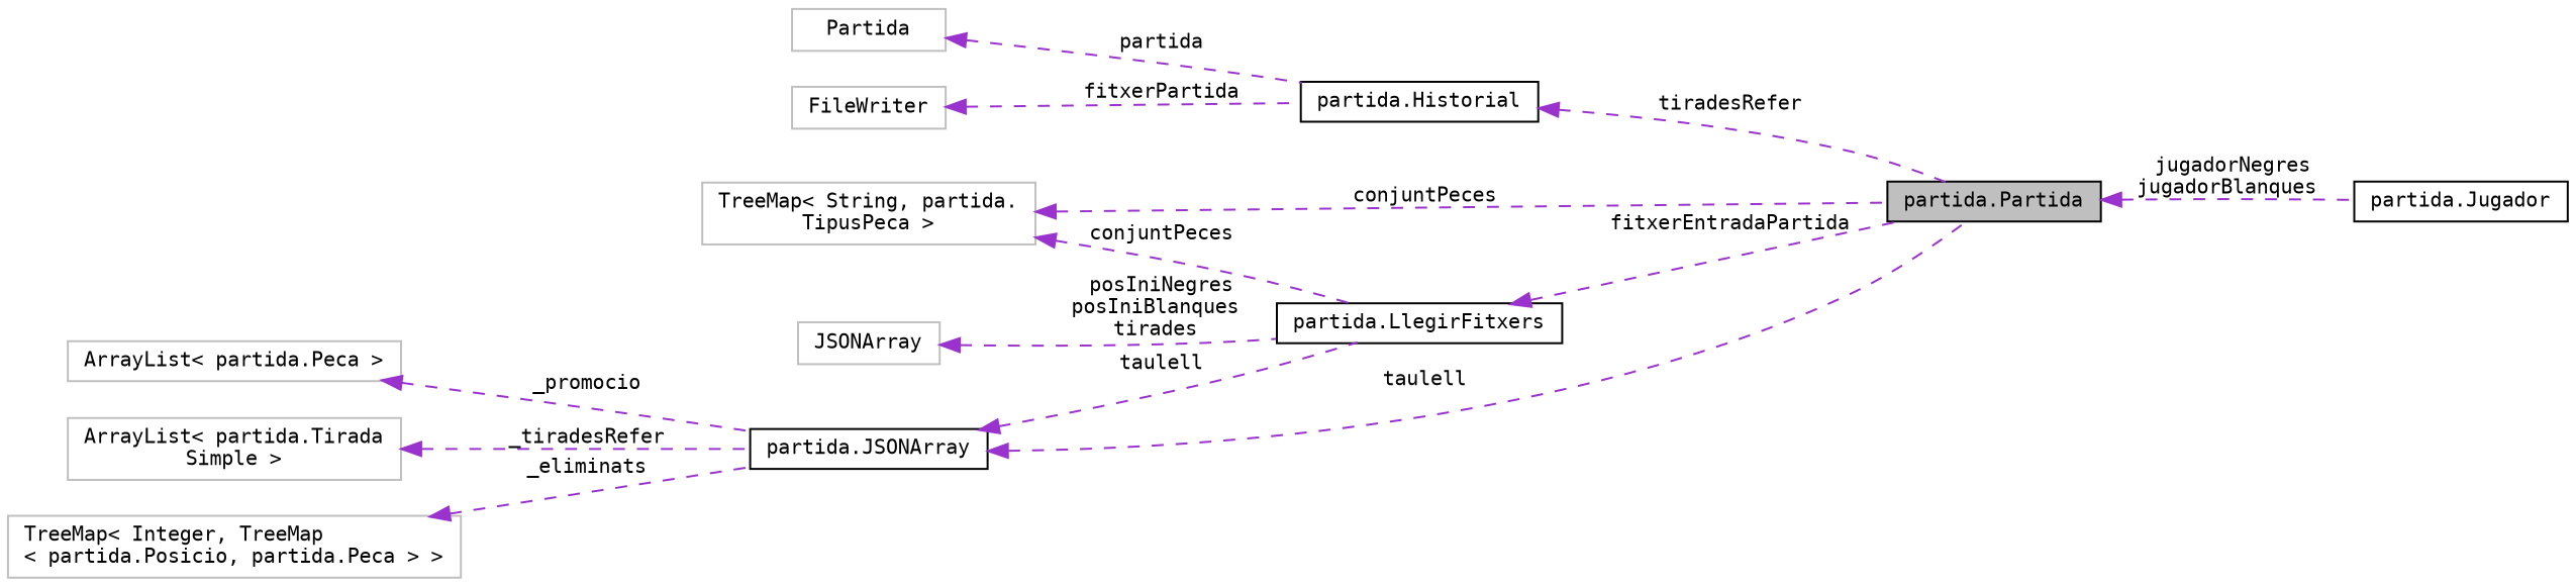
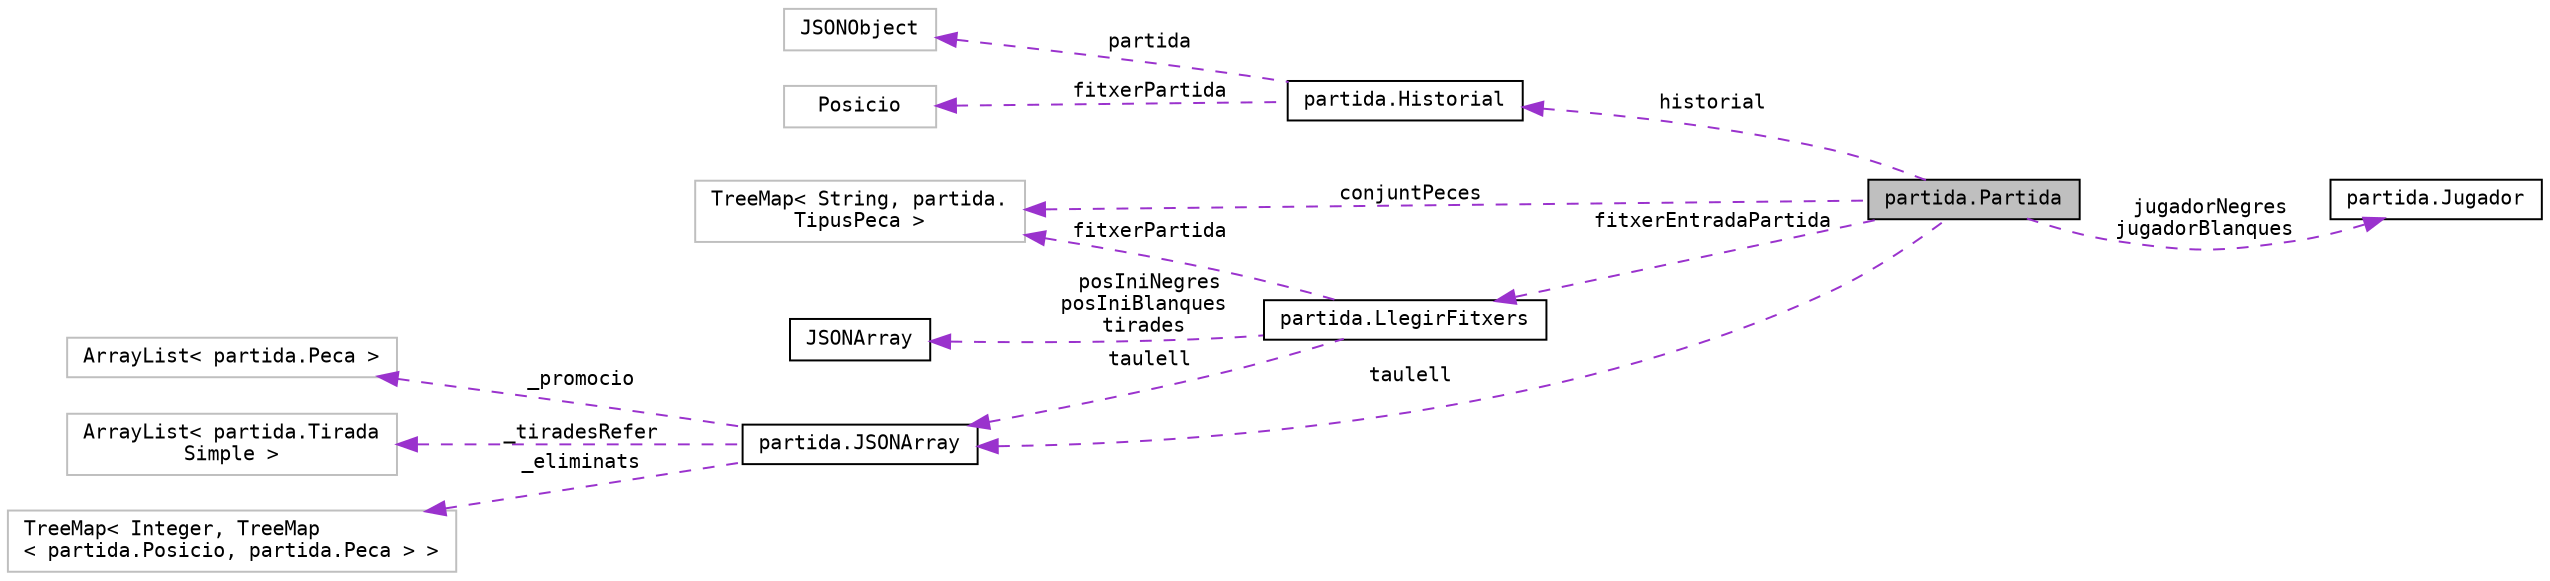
  digraph {
    fontname="DejaVu Sans Mono"
    rankdir=LR
    node [color=grey75 fillcolor=white fontname="DejaVu Sans Mono" fontsize=10 shape=record style=filled]
    edge [color=darkorchid3 dir=back fontname="DejaVu Sans Mono" fontsize=10 labelfontname=Helvetica labelfontsize=10 style=dashed]
    n1 [color=black fillcolor=grey75 fontcolor=black height=0.2 label="partida.Partida" width=0.4]
    n2 [color=black height=0.2 label="partida.Historial" width=0.4]
-   n3 [height=0.2 label=Partida width=0.4]
-   n4 [height=0.2 label=FileWriter width=0.4]
+   n3 [height=0.2 label=JSONObject width=0.4]
+   n4 [height=0.2 label=Posicio width=0.4]
    n5 [height=0.2 label="TreeMap\< String, partida.\lTipusPeca \>" width=0.4]
    n6 [color=black height=0.2 label="partida.LlegirFitxers" width=0.4]
    n7 [color=black height=0.2 label="partida.Jugador" width=0.4]
    n8 [color=black height=0.2 label="partida.JSONArray" width=0.4]
    n9 [height=0.2 label="ArrayList\< partida.Peca \>" width=0.4]
    n10 [height=0.2 label="ArrayList\< partida.Tirada\lSimple \>" width=0.4]
    n11 [height=0.2 label="TreeMap\< Integer, TreeMap\l\< partida.Posicio, partida.Peca \> \>" width=0.4]
-   n12 [height=0.2 label=JSONArray width=0.4]
-   n2 -> n1 [label=" tiradesRefer"]
+   n12 [color=black height=0.2 label=JSONArray width=0.4]
+   n2 -> n1 [label=" historial"]
    n3 -> n2 [label=" partida"]
    n4 -> n2 [label=" fitxerPartida"]
    n5 -> n1 [label=" conjuntPeces"]
-   n5 -> n6 [label=" conjuntPeces"]
+   n5 -> n6 [label=" fitxerPartida"]
    n6 -> n1 [label=" fitxerEntradaPartida"]
-   n1 -> n7 [label=" jugadorNegres\njugadorBlanques"]
+   n7 -> n1 [label=" jugadorNegres\njugadorBlanques"]
    n8 -> n1 [label=" taulell"]
    n8 -> n6 [label=" taulell"]
    n9 -> n8 [label=" _promocio"]
    n10 -> n8 [label=" _tiradesRefer"]
    n11 -> n8 [label=" _eliminats"]
    n12 -> n6 [label=" posIniNegres\nposIniBlanques\ntirades"]
  }
